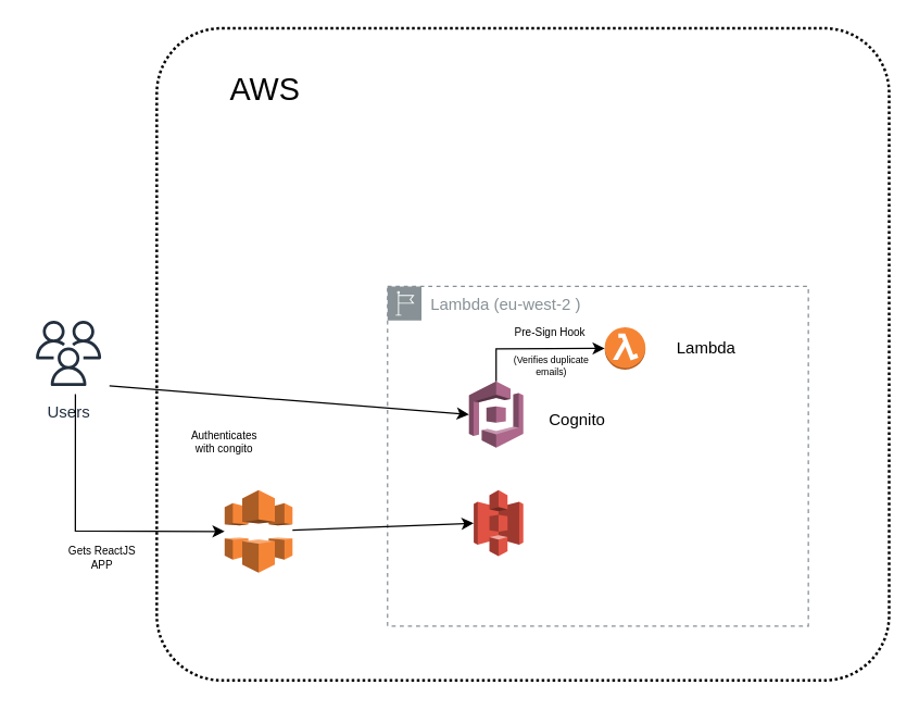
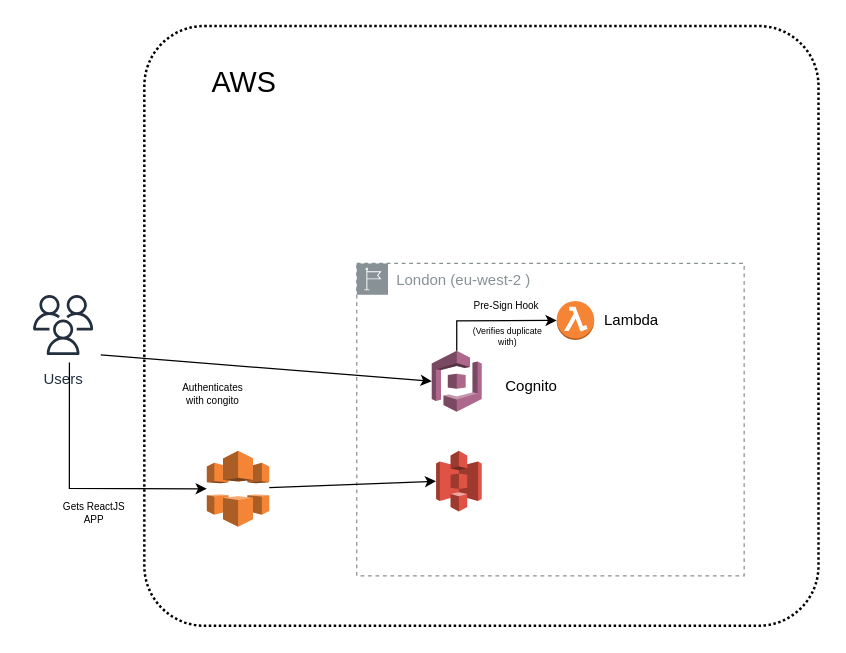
  <mxCell id="0" />
  <mxCell id="1" parent="0" />
- <mxCell id="2" value="Lambda (eu-west-2&amp;nbsp;)" style="sketch=0;outlineConnect=0;gradientColor=none;html=1;whiteSpace=wrap;fontSize=12;fontStyle=0;shape=mxgraph.aws4.group;grIcon=mxgraph.aws4.group_region;strokeColor=#879196;fillColor=none;verticalAlign=top;align=left;spacingLeft=30;fontColor=#879196;dashed=1;" parent="1" vertex="1"><mxGeometry x="285" y="210" width="310" height="250" as="geometry" /></mxCell>
+ <mxCell id="2" value="London (eu-west-2&amp;nbsp;)" style="sketch=0;outlineConnect=0;gradientColor=none;html=1;whiteSpace=wrap;fontSize=12;fontStyle=0;shape=mxgraph.aws4.group;grIcon=mxgraph.aws4.group_region;strokeColor=#879196;fillColor=none;verticalAlign=top;align=left;spacingLeft=30;fontColor=#879196;dashed=1;" parent="1" vertex="1"><mxGeometry x="285" y="210" width="310" height="250" as="geometry" /></mxCell>
  <mxCell id="3" value="" style="rounded=1;arcSize=10;dashed=1;fillColor=none;gradientColor=none;dashPattern=1 1;strokeWidth=2;" parent="1" vertex="1"><mxGeometry x="115" y="20" width="539.5" height="480" as="geometry" /></mxCell>
  <mxCell id="4" value="" style="outlineConnect=0;dashed=0;verticalLabelPosition=bottom;verticalAlign=top;align=center;html=1;shape=mxgraph.aws3.cognito;fillColor=#AD688B;gradientColor=none;" parent="1" vertex="1"><mxGeometry x="345" y="280" width="40" height="48.63" as="geometry" /></mxCell>
  <mxCell id="5" value="" style="outlineConnect=0;dashed=0;verticalLabelPosition=bottom;verticalAlign=top;align=center;html=1;shape=mxgraph.aws3.cloudfront;fillColor=#F58536;gradientColor=none;" parent="1" vertex="1"><mxGeometry x="165" y="360" width="50" height="60.79" as="geometry" /></mxCell>
  <mxCell id="6" value="" style="outlineConnect=0;dashed=0;verticalLabelPosition=bottom;verticalAlign=top;align=center;html=1;shape=mxgraph.aws3.s3;fillColor=#E05243;gradientColor=none;" parent="1" vertex="1"><mxGeometry x="348.5" y="360" width="36.5" height="48.63" as="geometry" /></mxCell>
  <mxCell id="7" value="AWS" style="text;html=1;align=center;verticalAlign=middle;whiteSpace=wrap;rounded=0;fontSize=23;" parent="1" vertex="1"><mxGeometry x="165" y="50" width="60" height="30" as="geometry" /></mxCell>
  <mxCell id="8" value="Cognito" style="text;html=1;align=center;verticalAlign=middle;whiteSpace=wrap;rounded=0;" parent="1" vertex="1"><mxGeometry x="395" y="294.32" width="60" height="30" as="geometry" /></mxCell>
  <mxCell id="9" value="Users" style="sketch=0;outlineConnect=0;fontColor=#232F3E;gradientColor=none;strokeColor=#232F3E;fillColor=#ffffff;dashed=0;verticalLabelPosition=bottom;verticalAlign=top;align=center;html=1;fontSize=12;fontStyle=0;aspect=fixed;shape=mxgraph.aws4.resourceIcon;resIcon=mxgraph.aws4.users;" parent="1" vertex="1"><mxGeometry x="20" y="229.32" width="60" height="60" as="geometry" /></mxCell>
  <mxCell id="10" value="" style="endArrow=classic;html=1;rounded=0;entryX=0;entryY=0.5;entryDx=0;entryDy=0;entryPerimeter=0;" parent="1" source="9" target="5" edge="1"><mxGeometry width="50" height="50" relative="1" as="geometry"><mxPoint x="405" y="350" as="sourcePoint" /><mxPoint x="455" y="300" as="targetPoint" /><Array as="points"><mxPoint x="55" y="289" /><mxPoint x="55" y="390" /></Array></mxGeometry></mxCell>
  <mxCell id="11" value="" style="endArrow=classic;html=1;rounded=0;entryX=0;entryY=0.5;entryDx=0;entryDy=0;entryPerimeter=0;exitX=1.002;exitY=0.899;exitDx=0;exitDy=0;exitPerimeter=0;" parent="1" source="9" target="4" edge="1"><mxGeometry width="50" height="50" relative="1" as="geometry"><mxPoint x="45" y="310" as="sourcePoint" /><mxPoint x="325" y="289.32" as="targetPoint" /></mxGeometry></mxCell>
  <mxCell id="12" value="Gets ReactJS APP" style="text;html=1;align=center;verticalAlign=middle;whiteSpace=wrap;rounded=0;fontSize=8;" parent="1" vertex="1"><mxGeometry x="45" y="395" width="60" height="30" as="geometry" /></mxCell>
- <mxCell id="13" value="Authenticates with congito" style="text;html=1;align=center;verticalAlign=middle;whiteSpace=wrap;rounded=0;fontSize=8;" parent="1" vertex="1"><mxGeometry x="135" y="310" width="60" height="30" as="geometry" /></mxCell>
+ <mxCell id="13" value="Authenticates with congito" style="text;html=1;align=center;verticalAlign=middle;whiteSpace=wrap;rounded=0;fontSize=8;" parent="1" vertex="1"><mxGeometry x="140" y="300" width="60" height="30" as="geometry" /></mxCell>
  <mxCell id="14" value="" style="endArrow=classic;html=1;rounded=0;entryX=0;entryY=0.5;entryDx=0;entryDy=0;entryPerimeter=0;" edge="1" parent="1" source="5" target="6"><mxGeometry width="50" height="50" relative="1" as="geometry"><mxPoint x="335" y="400" as="sourcePoint" /><mxPoint x="385" y="350" as="targetPoint" /></mxGeometry></mxCell>
  <mxCell id="15" value="" style="outlineConnect=0;dashed=0;verticalLabelPosition=bottom;verticalAlign=top;align=center;html=1;shape=mxgraph.aws3.lambda_function;fillColor=#F58534;gradientColor=none;" vertex="1" parent="1"><mxGeometry x="445" y="240" width="30" height="31.31" as="geometry" /></mxCell>
- <mxCell id="16" value="Lambda" style="text;html=1;align=center;verticalAlign=middle;whiteSpace=wrap;rounded=0;" vertex="1" parent="1"><mxGeometry x="490" y="241.31" width="60" height="30" as="geometry" /></mxCell>
+ <mxCell id="16" value="Lambda" style="text;html=1;align=center;verticalAlign=middle;whiteSpace=wrap;rounded=0;" vertex="1" parent="1"><mxGeometry x="475" y="241.31" width="60" height="30" as="geometry" /></mxCell>
  <mxCell id="17" value="" style="endArrow=classic;html=1;rounded=0;exitX=0.5;exitY=0;exitDx=0;exitDy=0;exitPerimeter=0;entryX=0;entryY=0.5;entryDx=0;entryDy=0;entryPerimeter=0;" edge="1" parent="1" source="4" target="15"><mxGeometry width="50" height="50" relative="1" as="geometry"><mxPoint x="405" y="330" as="sourcePoint" /><mxPoint x="455" y="280" as="targetPoint" /><Array as="points"><mxPoint x="365" y="256" /></Array></mxGeometry></mxCell>
  <mxCell id="18" value="Pre-Sign Hook" style="text;html=1;align=center;verticalAlign=middle;whiteSpace=wrap;rounded=0;fontSize=8;" vertex="1" parent="1"><mxGeometry x="375" y="229.32" width="60" height="30" as="geometry" /></mxCell>
- <mxCell id="19" value="(Verifies duplicate emails)" style="text;html=1;align=center;verticalAlign=middle;whiteSpace=wrap;rounded=0;fontSize=7;" vertex="1" parent="1"><mxGeometry x="376" y="254" width="60" height="30" as="geometry" /></mxCell>
+ <mxCell id="19" value="(Verifies duplicate with)" style="text;html=1;align=center;verticalAlign=middle;whiteSpace=wrap;rounded=0;fontSize=7;" vertex="1" parent="1"><mxGeometry x="376" y="254" width="60" height="30" as="geometry" /></mxCell>
